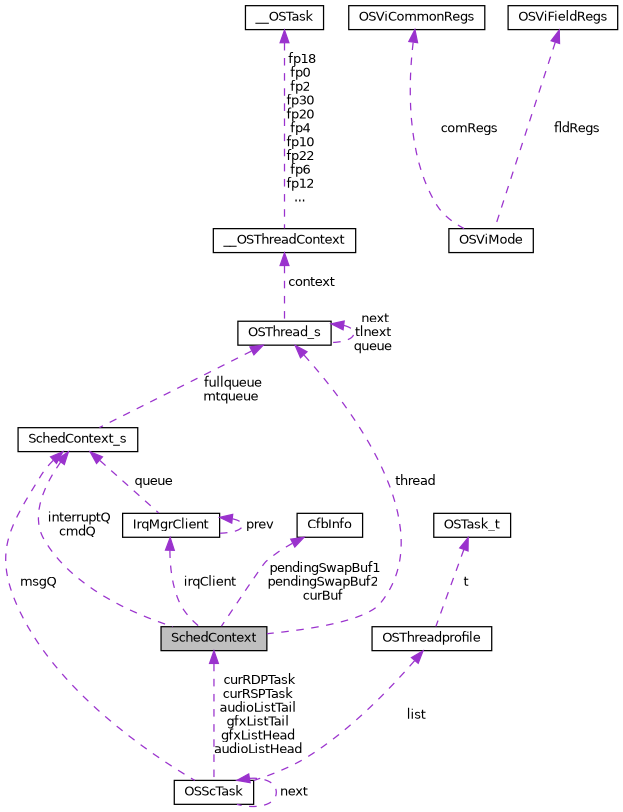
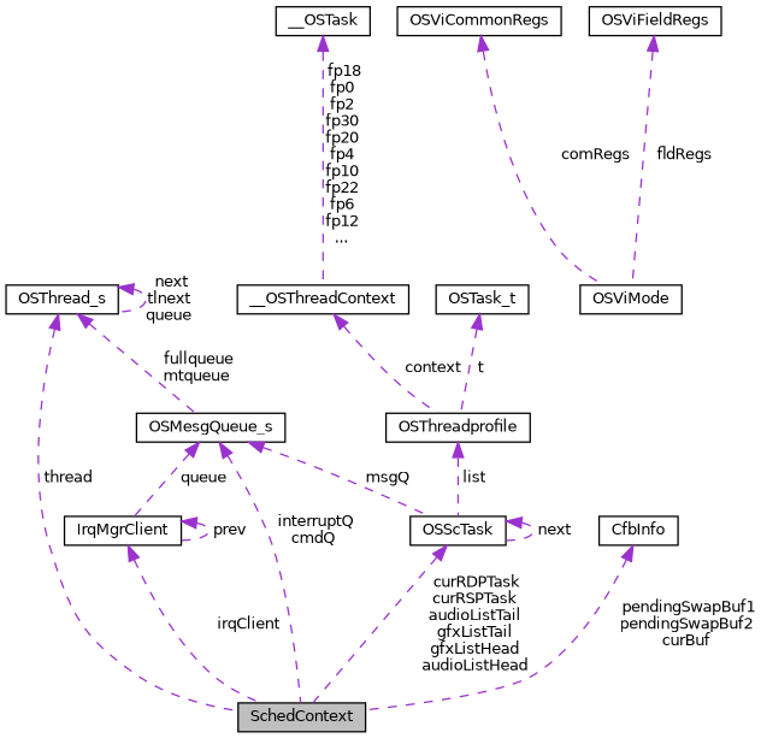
  digraph {
    node [color=black fillcolor=white fontname=Helvetica fontsize=10 shape=record style=filled]
    edge [color=darkorchid3 dir=back fontname=Helvetica fontsize=10 labelfontname=Helvetica labelfontsize=10 style=dashed]
    n1 [fillcolor=grey75 fontcolor=black height=0.2 label=SchedContext width=0.4]
    n2 [height=0.2 label=OSScTask width=0.4]
-   n3 [height=0.2 label=SchedContext_s width=0.4]
+   n3 [height=0.2 label=OSMesgQueue_s width=0.4]
    n4 [height=0.2 label=IrqMgrClient width=0.4]
    n5 [height=0.2 label=OSThread_s width=0.4]
    n6 [height=0.2 label=__OSThreadContext width=0.4]
    n7 [height=0.2 label=__OSTask width=0.4]
    n8 [height=0.2 label=OSThreadprofile width=0.4]
    n9 [height=0.2 label=OSTask_t width=0.4]
    n10 [height=0.2 label=CfbInfo width=0.4]
    n11 [height=0.2 label=OSViMode width=0.4]
    n12 [height=0.2 label=OSViCommonRegs width=0.4]
    n13 [height=0.2 label=OSViFieldRegs width=0.4]
-   n1 -> n2 [label=" curRDPTask\ncurRSPTask\naudioListTail\ngfxListTail\ngfxListHead\naudioListHead"]
+   n2 -> n1 [label=" curRDPTask\ncurRSPTask\naudioListTail\ngfxListTail\ngfxListHead\naudioListHead"]
    n2 -> n2 [label=" next"]
    n3 -> n1 [label=" interruptQ\ncmdQ"]
    n3 -> n2 [label=" msgQ"]
    n3 -> n4 [label=" queue"]
    n4 -> n1 [label=" irqClient"]
    n4 -> n4 [label=" prev"]
    n5 -> n1 [label=" thread"]
    n5 -> n3 [label=" fullqueue\nmtqueue"]
    n5 -> n5 [label=" next\ntlnext\nqueue"]
-   n6 -> n5 [label=" context"]
+   n6 -> n8 [label=" context"]
    n7 -> n6 [label=" fp18\nfp0\nfp2\nfp30\nfp20\nfp4\nfp10\nfp22\nfp6\nfp12\n..."]
    n8 -> n2 [label=" list"]
    n9 -> n8 [label=" t"]
    n10 -> n1 [label=" pendingSwapBuf1\npendingSwapBuf2\ncurBuf"]
    n12 -> n11 [label=" comRegs"]
    n13 -> n11 [label=" fldRegs"]
  }
